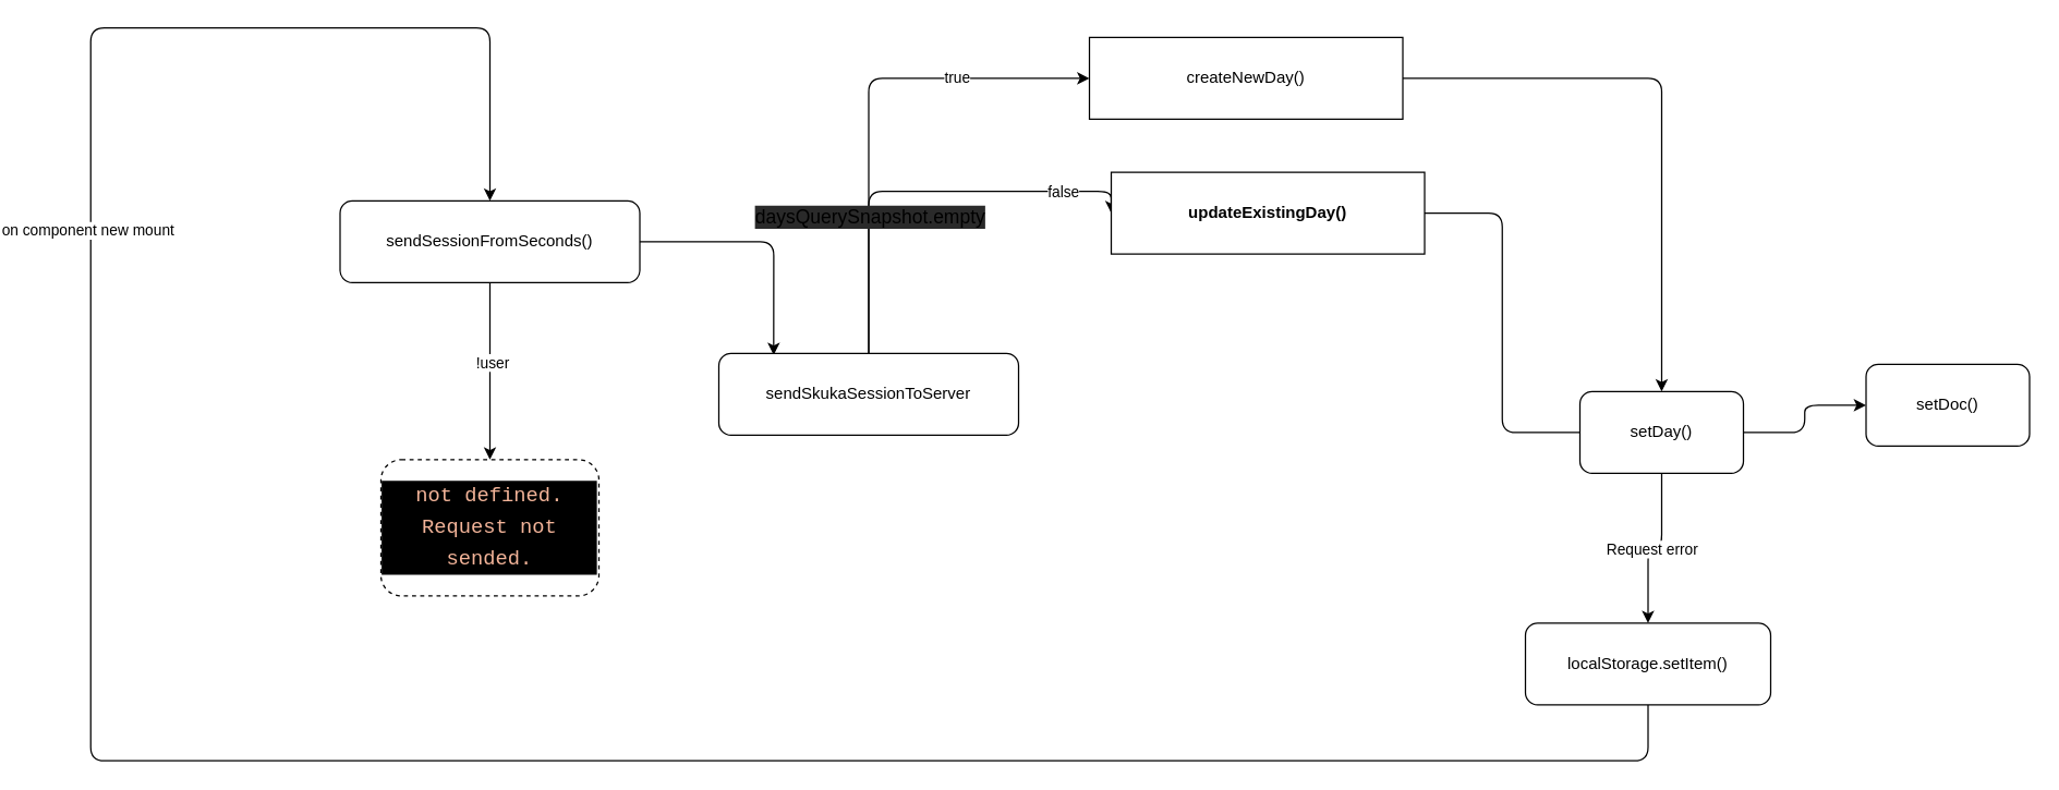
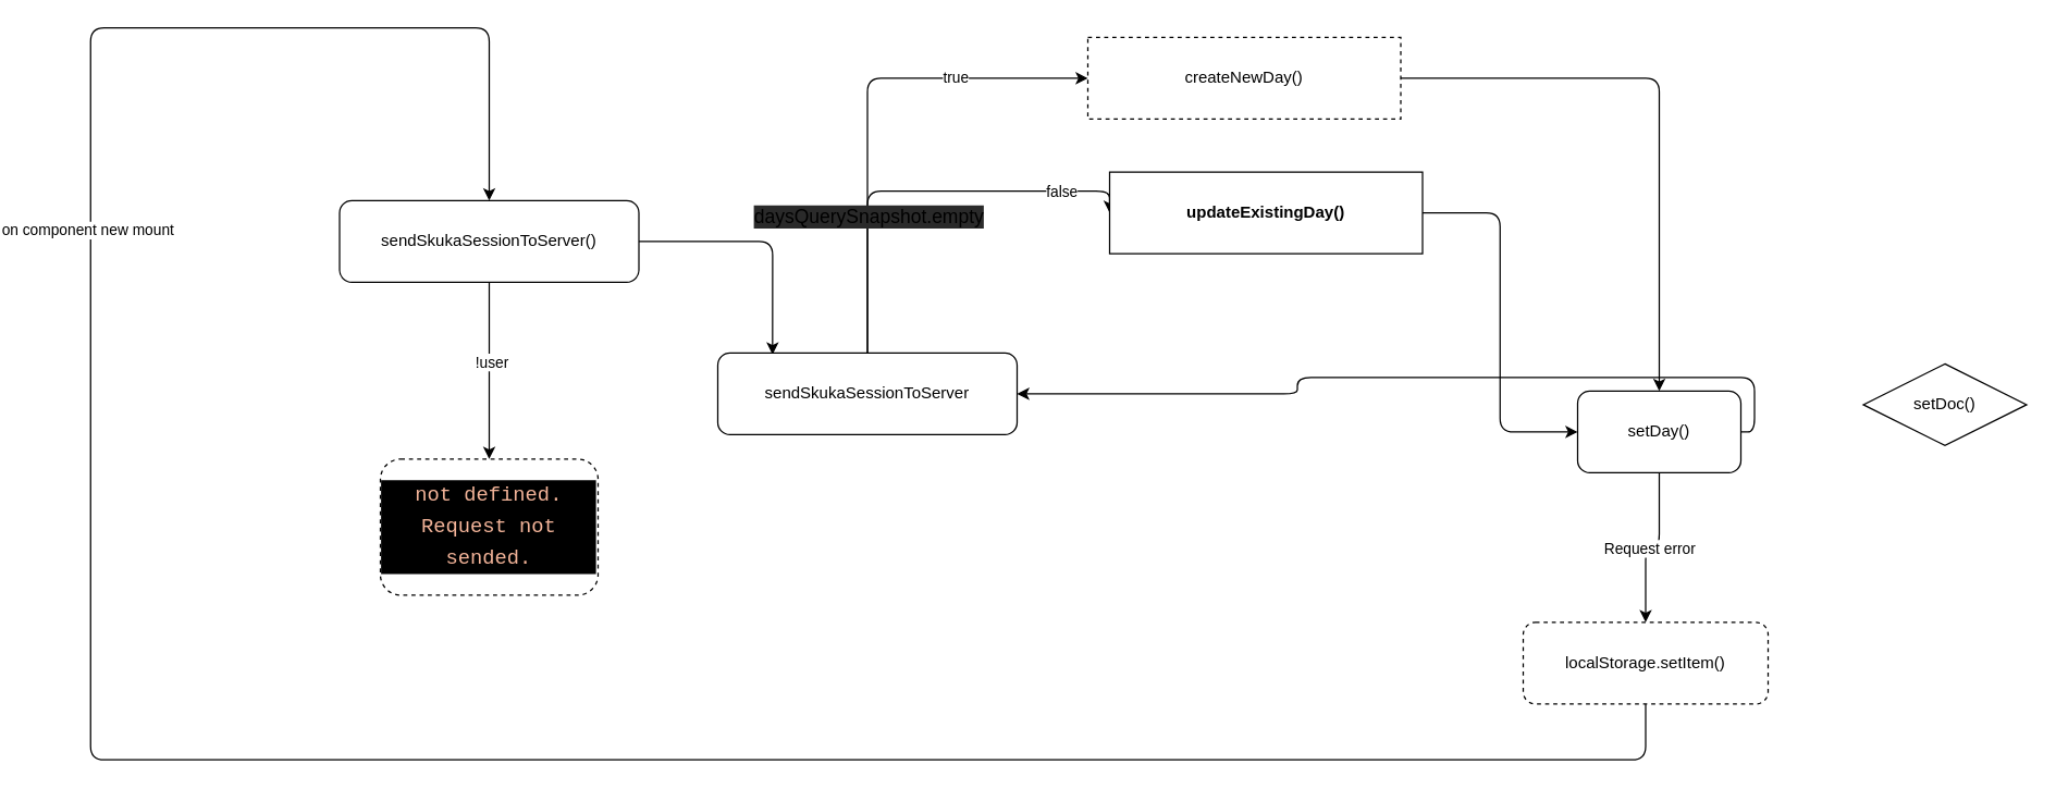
  <mxCell id="0" />
  <mxCell id="1" parent="0" />
  <mxCell id="2" style="edgeStyle=none;html=1;" edge="1" parent="1" source="5" target="6"><mxGeometry relative="1" as="geometry" /></mxCell>
  <mxCell id="3" value="!user" style="edgeLabel;html=1;align=center;verticalAlign=middle;resizable=0;points=[];" vertex="1" connectable="0" parent="2"><mxGeometry x="-0.115" y="1" relative="1" as="geometry"><mxPoint as="offset" /></mxGeometry></mxCell>
  <mxCell id="4" style="edgeStyle=orthogonalEdgeStyle;html=1;exitX=1;exitY=0.5;exitDx=0;exitDy=0;entryX=0.183;entryY=0.019;entryDx=0;entryDy=0;entryPerimeter=0;" edge="1" parent="1" source="5" target="9"><mxGeometry relative="1" as="geometry" /></mxCell>
- <mxCell id="5" value="sendSessionFromSeconds()" style="rounded=1;whiteSpace=wrap;html=1;" vertex="1" parent="1"><mxGeometry x="203" y="147" width="220" height="60" as="geometry" /></mxCell>
+ <mxCell id="5" value="sendSkukaSessionToServer()" style="rounded=1;whiteSpace=wrap;html=1;" vertex="1" parent="1"><mxGeometry x="203" y="147" width="220" height="60" as="geometry" /></mxCell>
  <mxCell id="6" value="&lt;div style=&quot;color: rgb(255 , 255 , 255) ; background-color: rgb(0 , 0 , 0) ; font-family: &amp;#34;fira code&amp;#34; , &amp;#34;courier new&amp;#34; , monospace , &amp;#34;menlo&amp;#34; , &amp;#34;monaco&amp;#34; , &amp;#34;courier new&amp;#34; , monospace ; font-size: 15px ; line-height: 23px&quot;&gt;&lt;span style=&quot;color: #f3b499&quot;&gt;not defined. Request not sended.&lt;/span&gt;&lt;/div&gt;" style="rounded=1;whiteSpace=wrap;html=1;dashed=1;" vertex="1" parent="1"><mxGeometry x="233" y="337" width="160" height="100" as="geometry" /></mxCell>
  <mxCell id="7" style="edgeStyle=orthogonalEdgeStyle;html=1;entryX=0;entryY=0.5;entryDx=0;entryDy=0;exitX=0.5;exitY=0;exitDx=0;exitDy=0;" edge="1" parent="1" source="9" target="13"><mxGeometry relative="1" as="geometry"><Array as="points"><mxPoint x="591" y="140" /><mxPoint x="769" y="140" /></Array></mxGeometry></mxCell>
  <mxCell id="8" value="false" style="edgeLabel;html=1;align=center;verticalAlign=middle;resizable=0;points=[];" vertex="1" connectable="0" parent="7"><mxGeometry x="0.665" relative="1" as="geometry"><mxPoint as="offset" /></mxGeometry></mxCell>
  <mxCell id="9" value="sendSkukaSessionToServer" style="rounded=1;whiteSpace=wrap;html=1;" vertex="1" parent="1"><mxGeometry x="481" y="259" width="220" height="60" as="geometry" /></mxCell>
  <mxCell id="10" style="edgeStyle=orthogonalEdgeStyle;html=1;exitX=1;exitY=0.5;exitDx=0;exitDy=0;entryX=0.5;entryY=0;entryDx=0;entryDy=0;" edge="1" parent="1" source="11" target="17"><mxGeometry relative="1" as="geometry" /></mxCell>
- <mxCell id="11" value="createNewDay()" style="rounded=0;whiteSpace=wrap;html=1;" vertex="1" parent="1"><mxGeometry x="753" y="27" width="230" height="60" as="geometry" /></mxCell>
- <mxCell id="12" style="edgeStyle=orthogonalEdgeStyle;html=1;exitX=1;exitY=0.5;exitDx=0;exitDy=0;entryX=0;entryY=0.5;entryDx=0;entryDy=0;endArrow=none;" edge="1" parent="1" source="13" target="17"><mxGeometry relative="1" as="geometry" /></mxCell>
+ <mxCell id="11" value="createNewDay()" style="rounded=0;whiteSpace=wrap;html=1;dashed=1;" vertex="1" parent="1"><mxGeometry x="753" y="27" width="230" height="60" as="geometry" /></mxCell>
+ <mxCell id="12" style="edgeStyle=orthogonalEdgeStyle;html=1;exitX=1;exitY=0.5;exitDx=0;exitDy=0;entryX=0;entryY=0.5;entryDx=0;entryDy=0;" edge="1" parent="1" source="13" target="17"><mxGeometry relative="1" as="geometry" /></mxCell>
  <mxCell id="13" value="updateExistingDay()" style="rounded=0;whiteSpace=wrap;html=1;fontStyle=1" vertex="1" parent="1"><mxGeometry x="769" y="126" width="230" height="60" as="geometry" /></mxCell>
- <mxCell id="14" style="edgeStyle=orthogonalEdgeStyle;html=1;exitX=1;exitY=0.5;exitDx=0;exitDy=0;" edge="1" parent="1" source="17" target="18"><mxGeometry relative="1" as="geometry" /></mxCell>
+ <mxCell id="14" style="edgeStyle=orthogonalEdgeStyle;html=1;exitX=1;exitY=0.5;exitDx=0;exitDy=0;" edge="1" parent="1" source="17" target="9"><mxGeometry relative="1" as="geometry" /></mxCell>
  <mxCell id="15" style="edgeStyle=orthogonalEdgeStyle;html=1;exitX=0.5;exitY=1;exitDx=0;exitDy=0;entryX=0.5;entryY=0;entryDx=0;entryDy=0;" edge="1" parent="1" source="17" target="21"><mxGeometry relative="1" as="geometry" /></mxCell>
  <mxCell id="16" value="Request error" style="edgeLabel;html=1;align=center;verticalAlign=middle;resizable=0;points=[];" vertex="1" connectable="0" parent="15"><mxGeometry x="0.049" relative="1" as="geometry"><mxPoint as="offset" /></mxGeometry></mxCell>
  <mxCell id="17" value="setDay()" style="rounded=1;whiteSpace=wrap;html=1;" vertex="1" parent="1"><mxGeometry x="1113" y="287" width="120" height="60" as="geometry" /></mxCell>
- <mxCell id="18" value="setDoc()" style="rounded=1;whiteSpace=wrap;html=1;" vertex="1" parent="1"><mxGeometry x="1323" y="267" width="120" height="60" as="geometry" /></mxCell>
+ <mxCell id="18" value="setDoc()" style="rhombus;whiteSpace=wrap;html=1;" vertex="1" parent="1"><mxGeometry x="1323" y="267" width="120" height="60" as="geometry" /></mxCell>
  <mxCell id="19" style="edgeStyle=orthogonalEdgeStyle;html=1;exitX=0.5;exitY=1;exitDx=0;exitDy=0;entryX=0.5;entryY=0;entryDx=0;entryDy=0;" edge="1" parent="1" source="21" target="5"><mxGeometry relative="1" as="geometry"><mxPoint x="-147" y="207" as="targetPoint" /><Array as="points"><mxPoint x="1163" y="558" /><mxPoint x="20" y="558" /><mxPoint x="20" y="20" /><mxPoint x="313" y="20" /></Array></mxGeometry></mxCell>
  <mxCell id="20" value="on component new mount" style="edgeLabel;html=1;align=center;verticalAlign=middle;resizable=0;points=[];" vertex="1" connectable="0" parent="19"><mxGeometry x="0.47" y="3" relative="1" as="geometry"><mxPoint as="offset" /></mxGeometry></mxCell>
- <mxCell id="21" value="localStorage.setItem()" style="rounded=1;whiteSpace=wrap;html=1;" vertex="1" parent="1"><mxGeometry x="1073" y="457" width="180" height="60" as="geometry" /></mxCell>
+ <mxCell id="21" value="localStorage.setItem()" style="rounded=1;whiteSpace=wrap;html=1;dashed=1;" vertex="1" parent="1"><mxGeometry x="1073" y="457" width="180" height="60" as="geometry" /></mxCell>
  <mxCell id="22" style="edgeStyle=orthogonalEdgeStyle;html=1;exitX=0.5;exitY=0;exitDx=0;exitDy=0;entryX=0;entryY=0.5;entryDx=0;entryDy=0;" edge="1" parent="1" source="9" target="11"><mxGeometry relative="1" as="geometry" /></mxCell>
  <mxCell id="23" value="daysQuerySnapshot.empty" style="edgeLabel;html=1;align=center;verticalAlign=middle;resizable=0;points=[];labelBackgroundColor=#2A2A2A;fontSize=14;" vertex="1" connectable="0" parent="22"><mxGeometry x="-0.129" y="-2" relative="1" as="geometry"><mxPoint x="-2" y="58" as="offset" /></mxGeometry></mxCell>
  <mxCell id="24" value="true" style="edgeLabel;html=1;align=center;verticalAlign=middle;resizable=0;points=[];" vertex="1" connectable="0" parent="22"><mxGeometry x="0.46" y="1" relative="1" as="geometry"><mxPoint as="offset" /></mxGeometry></mxCell>
